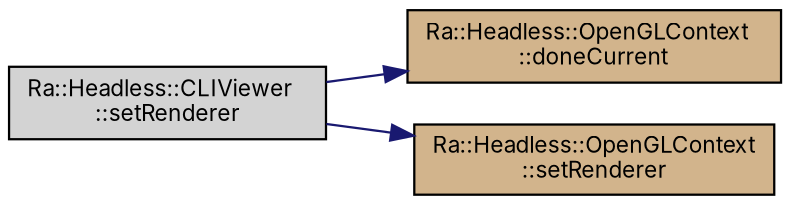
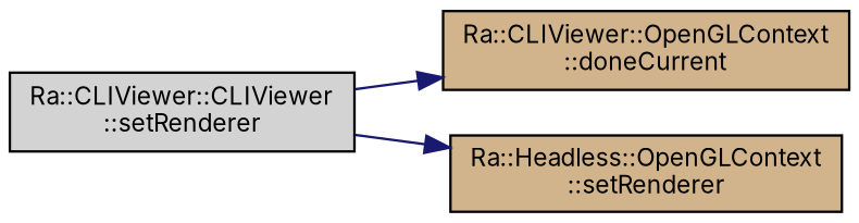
  digraph {
    fontname=Inter
    rankdir=LR
    node [color=black fillcolor=tan fontname=Inter fontsize=10 shape=record style=filled]
    edge [color=midnightblue fontname=Inter fontsize=10 labelfontname=Helvetica labelfontsize=10 style=solid]
-   n1 [fillcolor=lightgrey fontcolor=black height=0.2 label="Ra::Headless::CLIViewer\l::setRenderer" width=0.4]
-   n2 [height=0.2 label="Ra::Headless::OpenGLContext\l::doneCurrent" width=0.4]
+   n1 [fillcolor=lightgrey fontcolor=black height=0.2 label="Ra::CLIViewer::CLIViewer\l::setRenderer" width=0.4]
+   n2 [height=0.2 label="Ra::CLIViewer::OpenGLContext\l::doneCurrent" width=0.4]
    n3 [height=0.2 label="Ra::Headless::OpenGLContext\l::setRenderer" width=0.4]
    n1 -> n2
    n1 -> n3
  }
